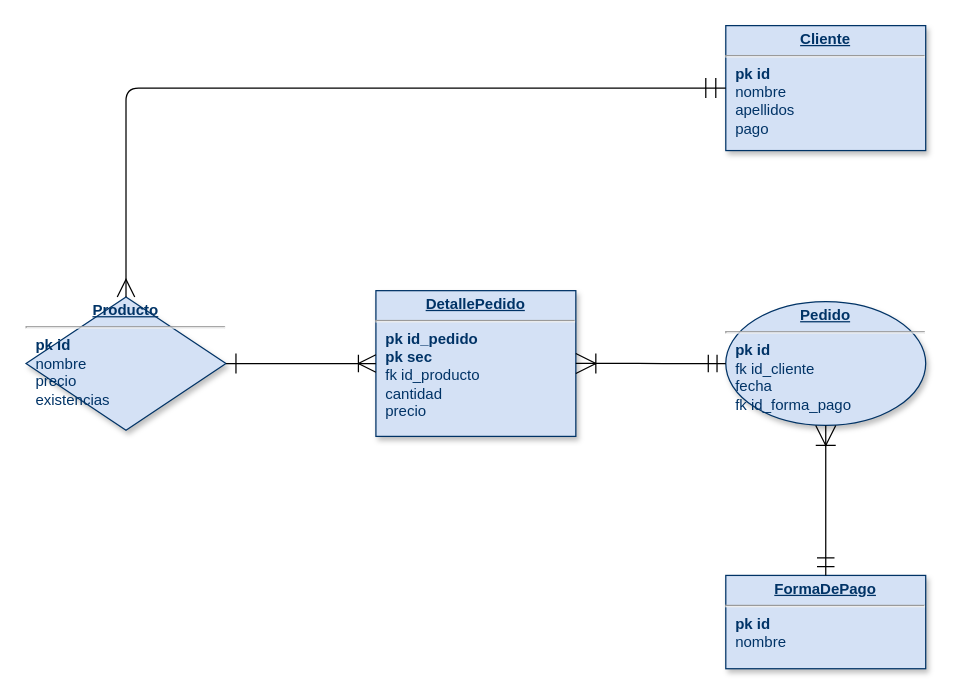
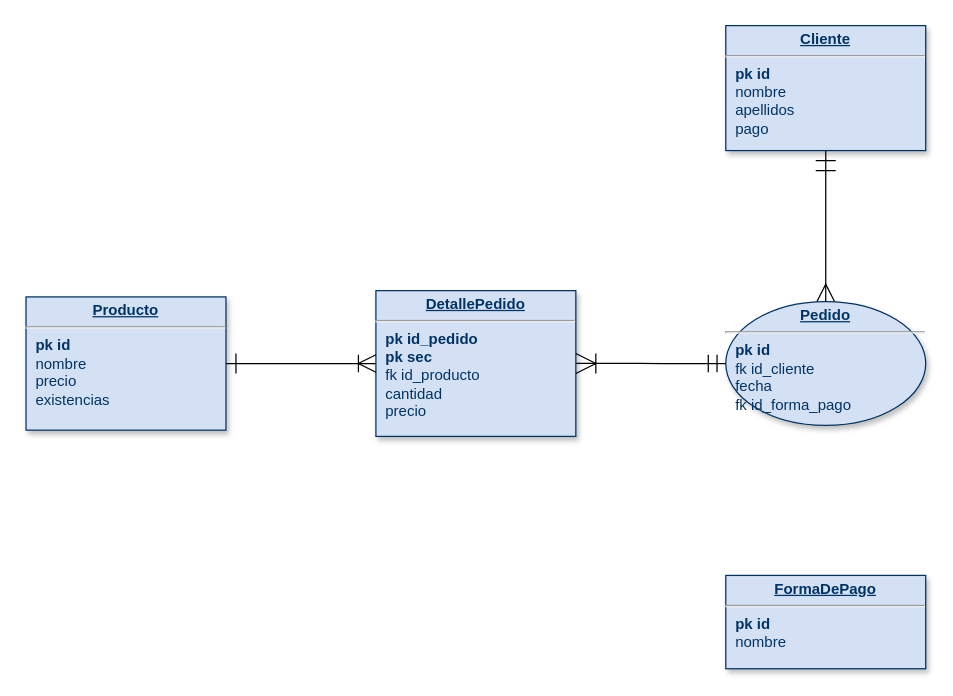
  <mxCell id="0" />
  <mxCell id="1" parent="0" />
  <mxCell id="2" value="&lt;p style=&quot;margin: 0px; margin-top: 4px; text-align: center; text-decoration: underline;&quot;&gt;&lt;strong&gt;Cliente&lt;/strong&gt;&lt;/p&gt;&lt;hr&gt;&lt;p style=&quot;margin: 0px; margin-left: 8px;&quot;&gt;&lt;b&gt;pk id&lt;/b&gt;&lt;/p&gt;&lt;p style=&quot;margin: 0px; margin-left: 8px;&quot;&gt;nombre&lt;/p&gt;&lt;p style=&quot;margin: 0px; margin-left: 8px;&quot;&gt;apellidos&lt;/p&gt;&lt;p style=&quot;margin: 0px; margin-left: 8px;&quot;&gt;pago&lt;/p&gt;" style="verticalAlign=top;align=left;overflow=fill;fontSize=12;fontFamily=Helvetica;html=1;strokeColor=#003366;shadow=1;fillColor=#D4E1F5;fontColor=#003366" parent="1" vertex="1"><mxGeometry x="580" y="20" width="160" height="100" as="geometry" /></mxCell>
  <mxCell id="3" value="&lt;p style=&quot;margin: 0px; margin-top: 4px; text-align: center; text-decoration: underline;&quot;&gt;&lt;strong&gt;Pedido&lt;/strong&gt;&lt;/p&gt;&lt;hr&gt;&lt;p style=&quot;margin: 0px; margin-left: 8px;&quot;&gt;&lt;b&gt;pk id&lt;/b&gt;&lt;/p&gt;&lt;p style=&quot;margin: 0px; margin-left: 8px;&quot;&gt;fk id_cliente&lt;/p&gt;&lt;p style=&quot;margin: 0px; margin-left: 8px;&quot;&gt;fecha&lt;/p&gt;&lt;p style=&quot;margin: 0px; margin-left: 8px;&quot;&gt;fk id_forma_pago&lt;/p&gt;" style="ellipse;verticalAlign=top;align=left;overflow=fill;fontSize=12;fontFamily=Helvetica;html=1;strokeColor=#003366;shadow=1;fillColor=#D4E1F5;fontColor=#003366;" parent="1" vertex="1"><mxGeometry x="580" y="240.86" width="160" height="99.14" as="geometry" /></mxCell>
  <mxCell id="4" value="&lt;p style=&quot;margin: 0px; margin-top: 4px; text-align: center; text-decoration: underline;&quot;&gt;&lt;strong&gt;DetallePedido&lt;/strong&gt;&lt;/p&gt;&lt;hr&gt;&lt;p style=&quot;margin: 0px; margin-left: 8px;&quot;&gt;&lt;b&gt;pk id_pedido&lt;/b&gt;&lt;/p&gt;&lt;p style=&quot;margin: 0px; margin-left: 8px;&quot;&gt;&lt;b&gt;pk sec&lt;/b&gt;&lt;/p&gt;&lt;p style=&quot;margin: 0px; margin-left: 8px;&quot;&gt;fk id_producto&lt;/p&gt;&lt;p style=&quot;margin: 0px; margin-left: 8px;&quot;&gt;cantidad&lt;/p&gt;&lt;p style=&quot;margin: 0px; margin-left: 8px;&quot;&gt;precio&lt;/p&gt;" style="verticalAlign=top;align=left;overflow=fill;fontSize=12;fontFamily=Helvetica;html=1;strokeColor=#003366;shadow=1;fillColor=#D4E1F5;fontColor=#003366" parent="1" vertex="1"><mxGeometry x="300" y="232.11" width="160" height="116.64" as="geometry" /></mxCell>
  <mxCell id="5" value="&lt;p style=&quot;margin: 0px; margin-top: 4px; text-align: center; text-decoration: underline;&quot;&gt;&lt;strong&gt;FormaDePago&lt;/strong&gt;&lt;/p&gt;&lt;hr&gt;&lt;p style=&quot;margin: 0px; margin-left: 8px;&quot;&gt;&lt;b&gt;pk id&lt;/b&gt;&lt;/p&gt;&lt;p style=&quot;margin: 0px; margin-left: 8px;&quot;&gt;nombre&lt;/p&gt;" style="verticalAlign=top;align=left;overflow=fill;fontSize=12;fontFamily=Helvetica;html=1;strokeColor=#003366;shadow=1;fillColor=#D4E1F5;fontColor=#003366" parent="1" vertex="1"><mxGeometry x="580" y="460" width="160" height="74.68" as="geometry" /></mxCell>
- <mxCell id="6" value="&lt;p style=&quot;margin: 0px; margin-top: 4px; text-align: center; text-decoration: underline;&quot;&gt;&lt;strong&gt;Producto&lt;/strong&gt;&lt;/p&gt;&lt;hr&gt;&lt;p style=&quot;margin: 0px; margin-left: 8px;&quot;&gt;&lt;b&gt;pk id&lt;/b&gt;&lt;/p&gt;&lt;p style=&quot;margin: 0px; margin-left: 8px;&quot;&gt;nombre&lt;/p&gt;&lt;p style=&quot;margin: 0px; margin-left: 8px;&quot;&gt;precio&lt;/p&gt;&lt;p style=&quot;margin: 0px; margin-left: 8px;&quot;&gt;existencias&lt;/p&gt;" style="rhombus;verticalAlign=top;align=left;overflow=fill;fontSize=12;fontFamily=Helvetica;html=1;strokeColor=#003366;shadow=1;fillColor=#D4E1F5;fontColor=#003366;" parent="1" vertex="1"><mxGeometry x="20" y="237.11" width="160" height="106.64" as="geometry" /></mxCell>
- <mxCell id="7" value="" style="endArrow=ERmany;endSize=12;startArrow=ERmandOne;startSize=14;startFill=0;edgeStyle=orthogonalEdgeStyle;endFill=0;" parent="1" source="2" target="6" edge="1"><mxGeometry x="-520" y="88.36" as="geometry"><mxPoint x="300" y="98.36" as="sourcePoint" /><mxPoint x="460" y="98.36" as="targetPoint" /></mxGeometry></mxCell>
- <mxCell id="8" value="" style="endArrow=ERmandOne;endSize=12;startArrow=ERoneToMany;startSize=14;startFill=0;edgeStyle=orthogonalEdgeStyle;endFill=0;" parent="1" source="3" target="5" edge="1"><mxGeometry x="-0.64" y="128.36" as="geometry"><mxPoint x="819.36" y="138.36" as="sourcePoint" /><mxPoint x="979.36" y="138.36" as="targetPoint" /></mxGeometry></mxCell>
+ <mxCell id="6" value="&lt;p style=&quot;margin: 0px; margin-top: 4px; text-align: center; text-decoration: underline;&quot;&gt;&lt;strong&gt;Producto&lt;/strong&gt;&lt;/p&gt;&lt;hr&gt;&lt;p style=&quot;margin: 0px; margin-left: 8px;&quot;&gt;&lt;b&gt;pk id&lt;/b&gt;&lt;/p&gt;&lt;p style=&quot;margin: 0px; margin-left: 8px;&quot;&gt;nombre&lt;/p&gt;&lt;p style=&quot;margin: 0px; margin-left: 8px;&quot;&gt;precio&lt;/p&gt;&lt;p style=&quot;margin: 0px; margin-left: 8px;&quot;&gt;existencias&lt;/p&gt;" style="verticalAlign=top;align=left;overflow=fill;fontSize=12;fontFamily=Helvetica;html=1;strokeColor=#003366;shadow=1;fillColor=#D4E1F5;fontColor=#003366" parent="1" vertex="1"><mxGeometry x="20" y="237.11" width="160" height="106.64" as="geometry" /></mxCell>
+ <mxCell id="7" value="" style="endArrow=ERmany;endSize=12;startArrow=ERmandOne;startSize=14;startFill=0;edgeStyle=orthogonalEdgeStyle;endFill=0;" parent="1" source="2" target="3" edge="1"><mxGeometry x="-520" y="88.36" as="geometry"><mxPoint x="300" y="98.36" as="sourcePoint" /><mxPoint x="460" y="98.36" as="targetPoint" /></mxGeometry></mxCell>
  <mxCell id="9" value="" style="endArrow=ERoneToMany;endSize=12;startArrow=ERone;startSize=14;startFill=0;edgeStyle=orthogonalEdgeStyle;endFill=0;" parent="1" source="6" target="4" edge="1"><mxGeometry x="100" y="268.36" as="geometry"><mxPoint x="920" y="278.36" as="sourcePoint" /><mxPoint x="1080" y="278.36" as="targetPoint" /></mxGeometry></mxCell>
  <mxCell id="10" value="" style="endArrow=ERmandOne;endSize=12;startArrow=ERoneToMany;startSize=14;startFill=0;edgeStyle=orthogonalEdgeStyle;align=left;verticalAlign=bottom;endFill=0;" parent="1" source="4" target="3" edge="1"><mxGeometry x="-0.818" y="5.0" relative="1" as="geometry"><mxPoint x="380" y="448.36" as="sourcePoint" /><mxPoint x="540" y="448.36" as="targetPoint" /><mxPoint as="offset" /></mxGeometry></mxCell>
